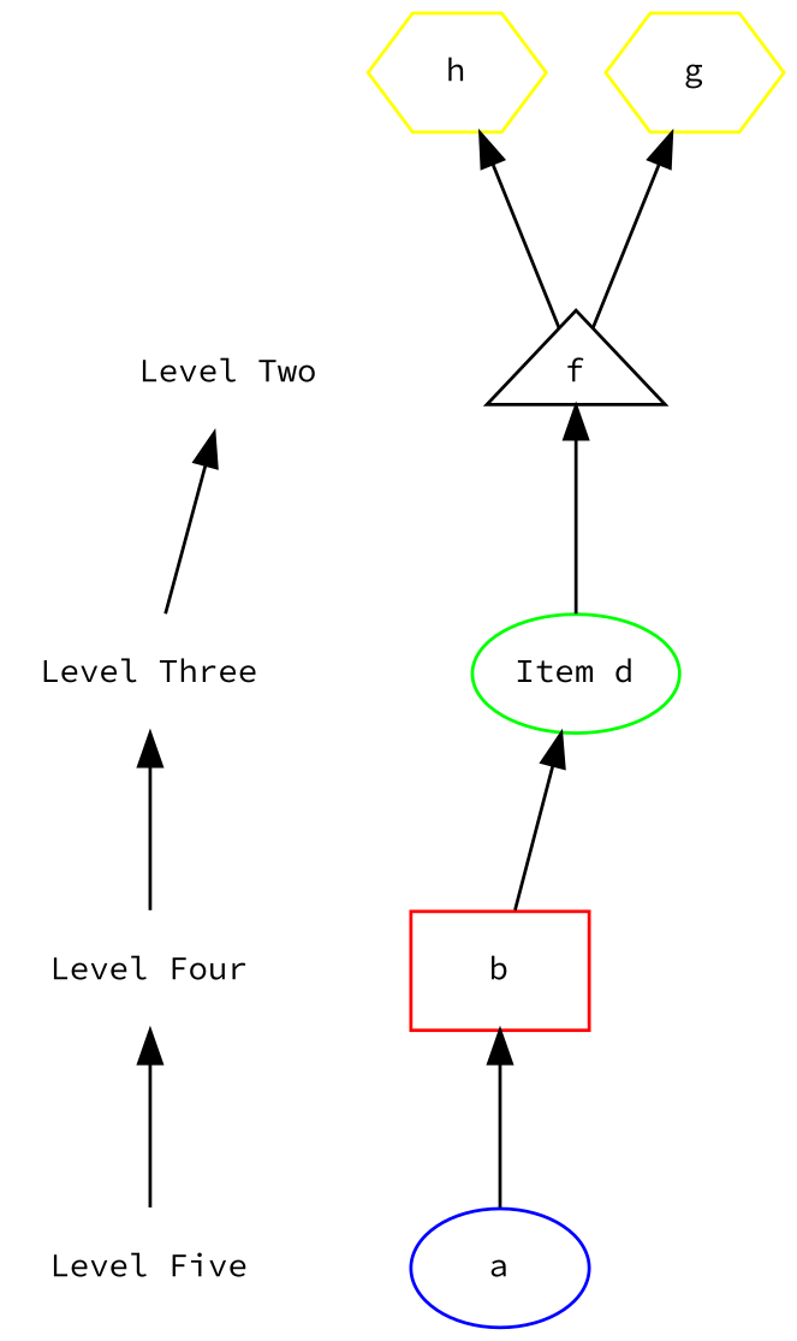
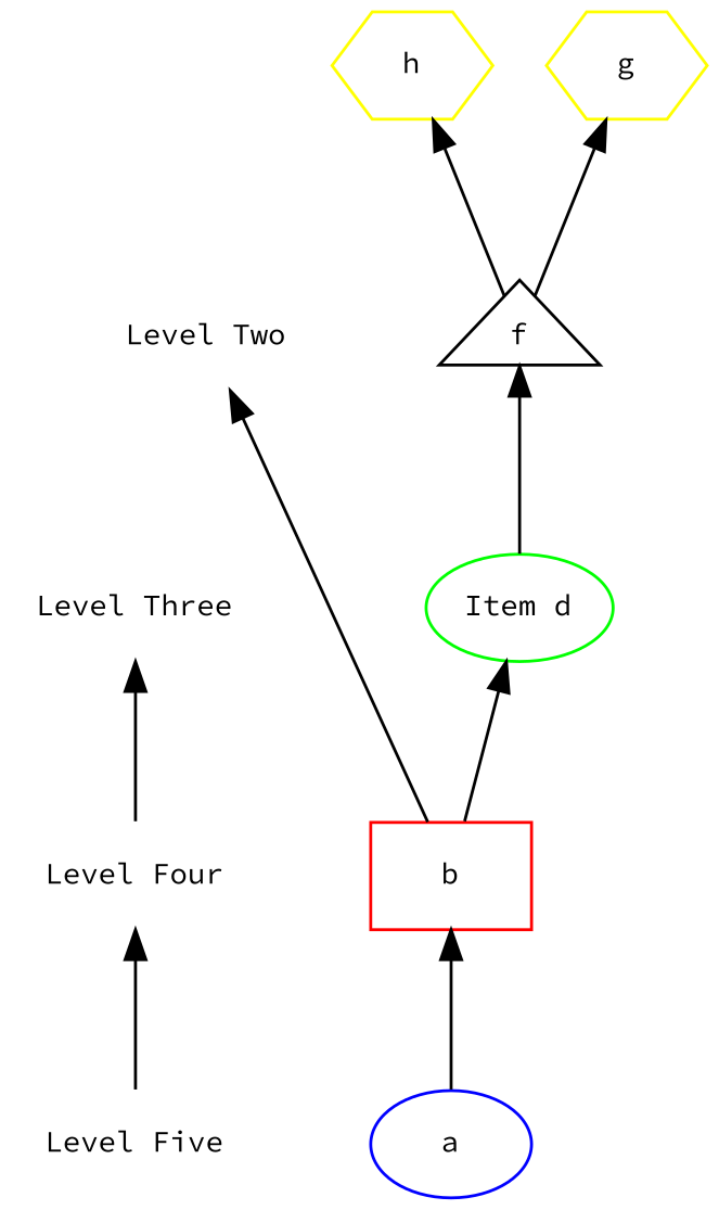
  digraph {
    concentrate=true
    fontname="Source Code Pro"
    rankdir=BT
    ranksep=.75
    node [fontname="Source Code Pro" fontsize=10 shape=plaintext]
    edge [fontname="Source Code Pro" fontsize=8]
    "Level Five" [color=yellow]
    n2 [color=blue label=a shape=ellipse]
    "Level Four"
    n4 [color=red label=b shape=rectangle]
    "Level Three"
    n6 [color=green label="Item d" shape=ellipse]
    "Level Two"
    n8 [color=black label=f shape=triangle]
    n9 [color=yellow label=h shape=hexagon]
    n10 [color=yellow label=g shape=hexagon]
    subgraph sub_1 {
      rank=same
      "Level Five"
      n2
    }
    subgraph sub_2 {
      rank=same
      "Level Four"
      n4
    }
    subgraph sub_3 {
      rank=same
      "Level Three"
      n6
    }
    subgraph sub_4 {
      rank=same
      "Level Two"
      n8
    }
    subgraph sub_5 {
      rank=same
      n9
      n10
    }
    "Level Five" -> "Level Four"
    n2 -> n4
    "Level Four" -> "Level Three"
    n4 -> n6
-   "Level Three" -> "Level Two"
+   n4 -> "Level Two"
    n6 -> n8
    n8 -> n9
    n8 -> n10
  }
